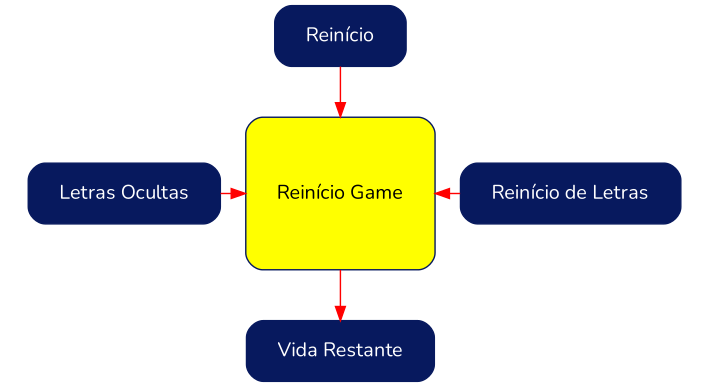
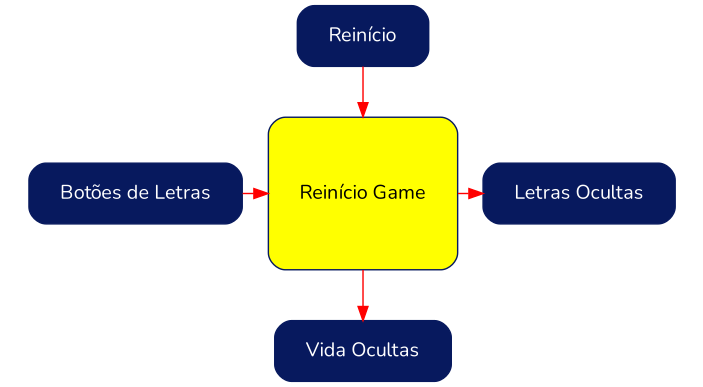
  digraph {
    bgcolor=white
    fontname=Nunito
    node [color="#07195E" fontcolor=white fontname=Nunito margin="0.3,0.2" shape=box style="rounded,filled"]
    edge [color=red dir=forward fontname=Nunito]
    n1 [fillcolor=yellow fontcolor=black height=1.5 label="Reinício Game"]
-   "Botões de Letras" [label="Reinício de Letras"]
+   "Botões de Letras"
    "Letras Ocultas"
-   "Vida Restante"
+   "Vida Restante" [label="Vida Ocultas"]
    "Reinício"
    subgraph cluster_1 {
      color=invis
      subgraph sub_2 {
        color=invis
        rank=same
        n1
        "Botões de Letras"
        "Letras Ocultas"
      }
    }
    n1 -> "Botões de Letras" [constraint=false dir=back]
-   "Letras Ocultas" -> n1 [dir=""]
+   n1 -> "Letras Ocultas" [dir=""]
    n1 -> "Vida Restante"
    "Reinício" -> n1
  }
